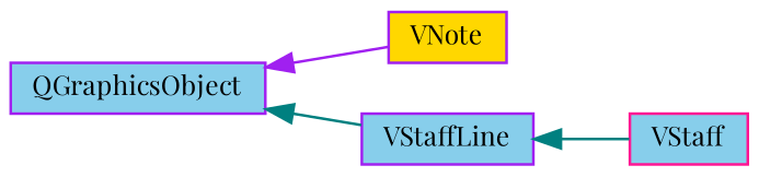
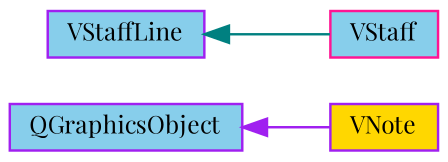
  digraph {
    fontname="Playfair Display"
    rankdir=LR
    node [color=purple fillcolor=skyblue fontname="Playfair Display" fontsize=10 shape=record style=filled]
    edge [color=teal dir=back fontname="Playfair Display" fontsize=10 labelfontname=Helvetica labelfontsize=10 style=solid]
    n1 [height=0.2 label=QGraphicsObject width=0.4]
    n2 [fillcolor=gold height=0.2 label=VNote width=0.4]
    n3 [height=0.2 label=VStaffLine width=0.4]
    n4 [color=deeppink height=0.2 label=VStaff width=0.4]
    n1 -> n2 [color=purple]
-   n1 -> n3
    n3 -> n4
  }
